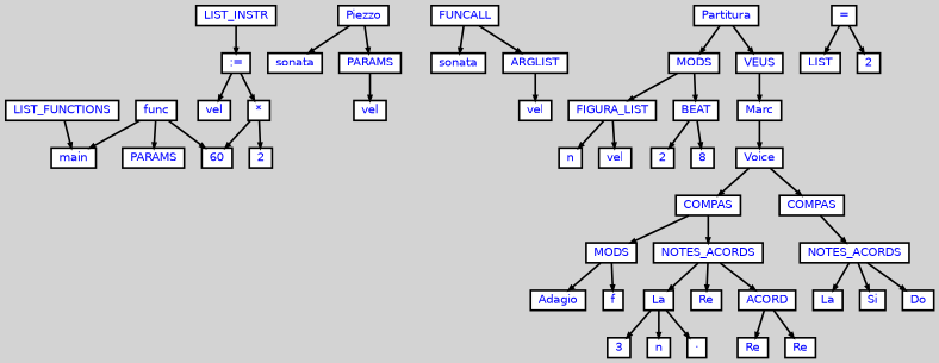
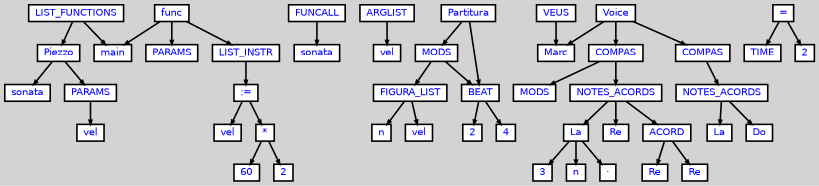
  digraph {
    bgcolor=lightgrey
    fontname="DejaVu Sans"
    ordering=out
    ranksep=.4
    node [color=black fillcolor=white fixedsize=false fontcolor=blue fontname="DejaVu Sans" fontsize=12 shape=box style="filled, solid, bold"]
    edge [arrowsize=.5 color=black fontname="DejaVu Sans" style=bold]
    n1 [height=.25 label=LIST_FUNCTIONS width=.25]
    n2 [height=.25 label=Piezzo width=.25]
    n3 [height=.25 label=main width=.25]
    n4 [height=.25 label=func width=.25]
    n5 [height=.25 label=PARAMS width=.25]
    n6 [height=.25 label=LIST_INSTR width=.25]
    n7 [height=.25 label=sonata width=.25]
    n8 [height=.25 label=PARAMS width=.25]
    n9 [height=.25 label=":=" width=.25]
    n10 [height=.25 label=vel width=.25]
    n11 [height=.25 label="*" width=.25]
    n12 [height=.25 label=FUNCALL width=.25]
    n13 [height=.25 label=sonata width=.25]
    n14 [height=.25 label=ARGLIST width=.25]
    n15 [height=.25 label=60 width=.25]
    n16 [height=.25 label=2 width=.25]
    n17 [height=.25 label=vel width=.25]
    n18 [height=.25 label=vel width=.25]
    n19 [height=.25 label=Partitura width=.25]
    n20 [height=.25 label=MODS width=.25]
    n21 [height=.25 label=VEUS width=.25]
    n22 [height=.25 label=FIGURA_LIST width=.25]
    n23 [height=.25 label=BEAT width=.25]
    n24 [height=.25 label=Marc width=.25]
    n25 [height=.25 label=n width=.25]
    n26 [height=.25 label=vel width=.25]
    n27 [height=.25 label=2 width=.25]
-   n28 [height=.25 label=8 width=.25]
+   n28 [height=.25 label=4 width=.25]
    n29 [height=.25 label=Voice width=.25]
    n30 [height=.25 label=COMPAS width=.25]
    n31 [height=.25 label=COMPAS width=.25]
    n32 [height=.25 label=MODS width=.25]
    n33 [height=.25 label=NOTES_ACORDS width=.25]
    n34 [height=.25 label=NOTES_ACORDS width=.25]
-   n35 [height=.25 label=Adagio width=.25]
-   n36 [height=.25 label=f width=.25]
    n37 [height=.25 label=La width=.25]
    n38 [height=.25 label=Re width=.25]
    n39 [height=.25 label=ACORD width=.25]
    n40 [height=.25 label="=" width=.25]
-   n41 [height=.25 label=LIST width=.25]
+   n41 [height=.25 label=TIME width=.25]
    n42 [height=.25 label=2 width=.25]
    n43 [height=.25 label=3 width=.25]
    n44 [height=.25 label=n width=.25]
    n45 [height=.25 label="·" width=.25]
    n46 [height=.25 label=Re width=.25]
    n47 [height=.25 label=Re width=.25]
    n48 [height=.25 label=La width=.25]
-   n49 [height=.25 label=Si width=.25]
    n50 [height=.25 label=Do width=.25]
+   n1 -> n2
    n1 -> n3
    n2 -> n7
    n2 -> n8
    n4 -> n3
    n4 -> n5
-   n4 -> n15
+   n4 -> n6
    n6 -> n9
    n8 -> n18
    n9 -> n10
    n9 -> n11
    n11 -> n15
    n11 -> n16
    n12 -> n13
-   n12 -> n14
    n14 -> n17
    n19 -> n20
-   n19 -> n21
+   n19 -> n23
    n20 -> n22
    n20 -> n23
    n21 -> n24
    n22 -> n25
    n22 -> n26
    n23 -> n27
    n23 -> n28
-   n24 -> n29
+   n29 -> n24
    n29 -> n30
    n29 -> n31
    n30 -> n32
    n30 -> n33
    n31 -> n34
-   n32 -> n35
-   n32 -> n36
    n33 -> n37
    n33 -> n38
    n33 -> n39
    n34 -> n48
-   n34 -> n49
    n34 -> n50
    n37 -> n43
    n37 -> n44
    n37 -> n45
    n39 -> n46
    n39 -> n47
    n40 -> n41
    n40 -> n42
  }
